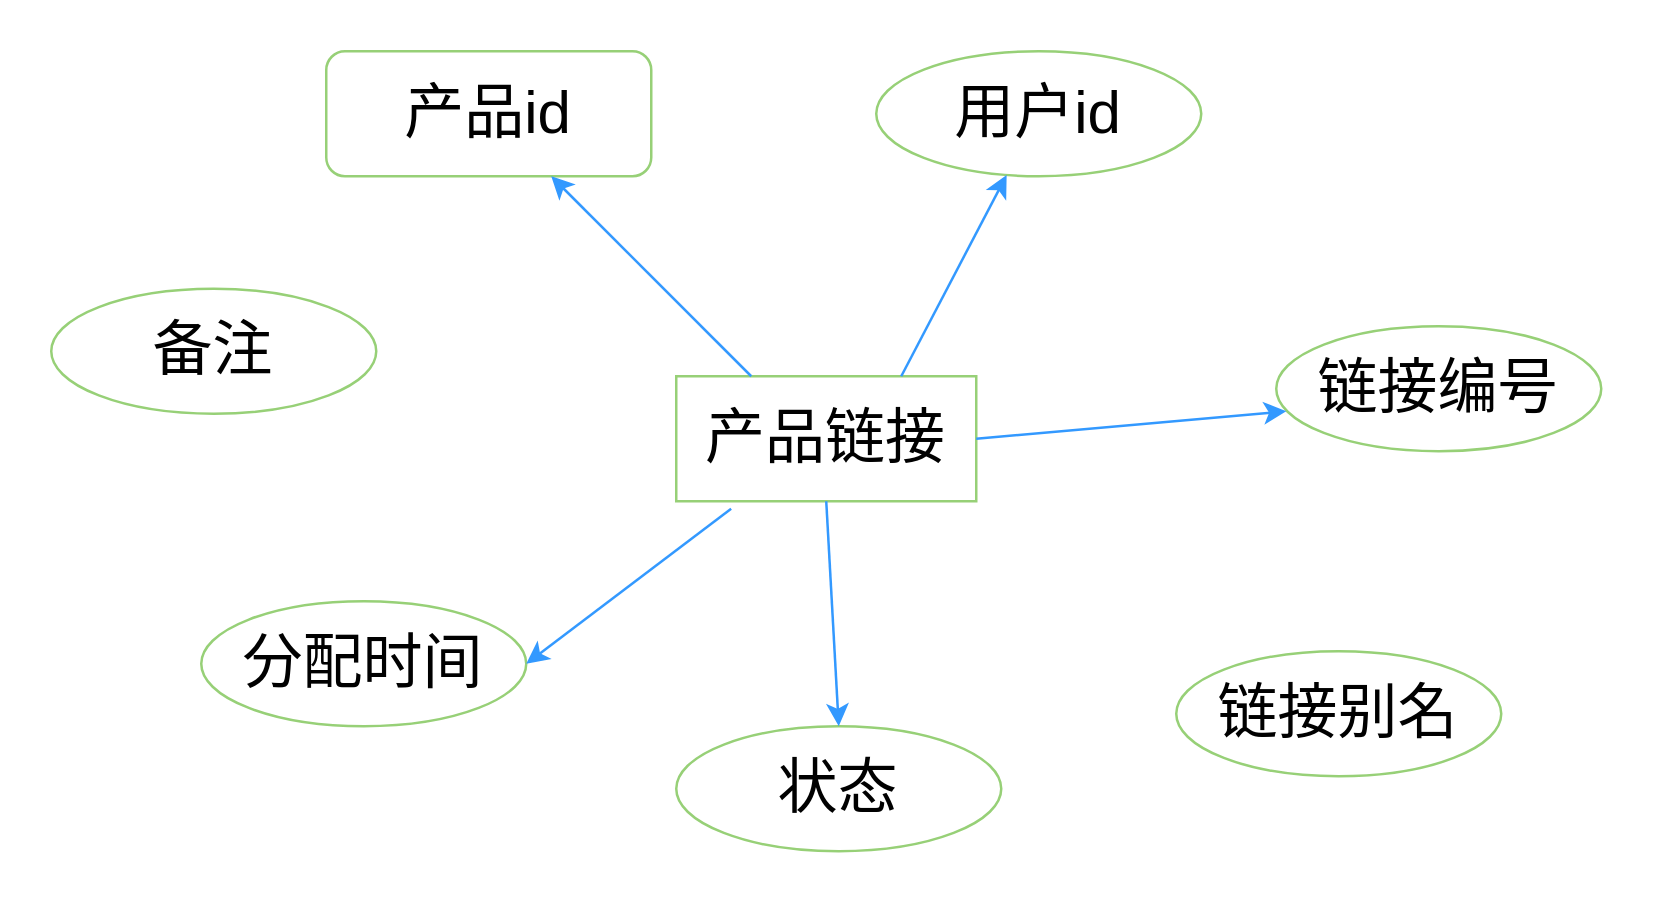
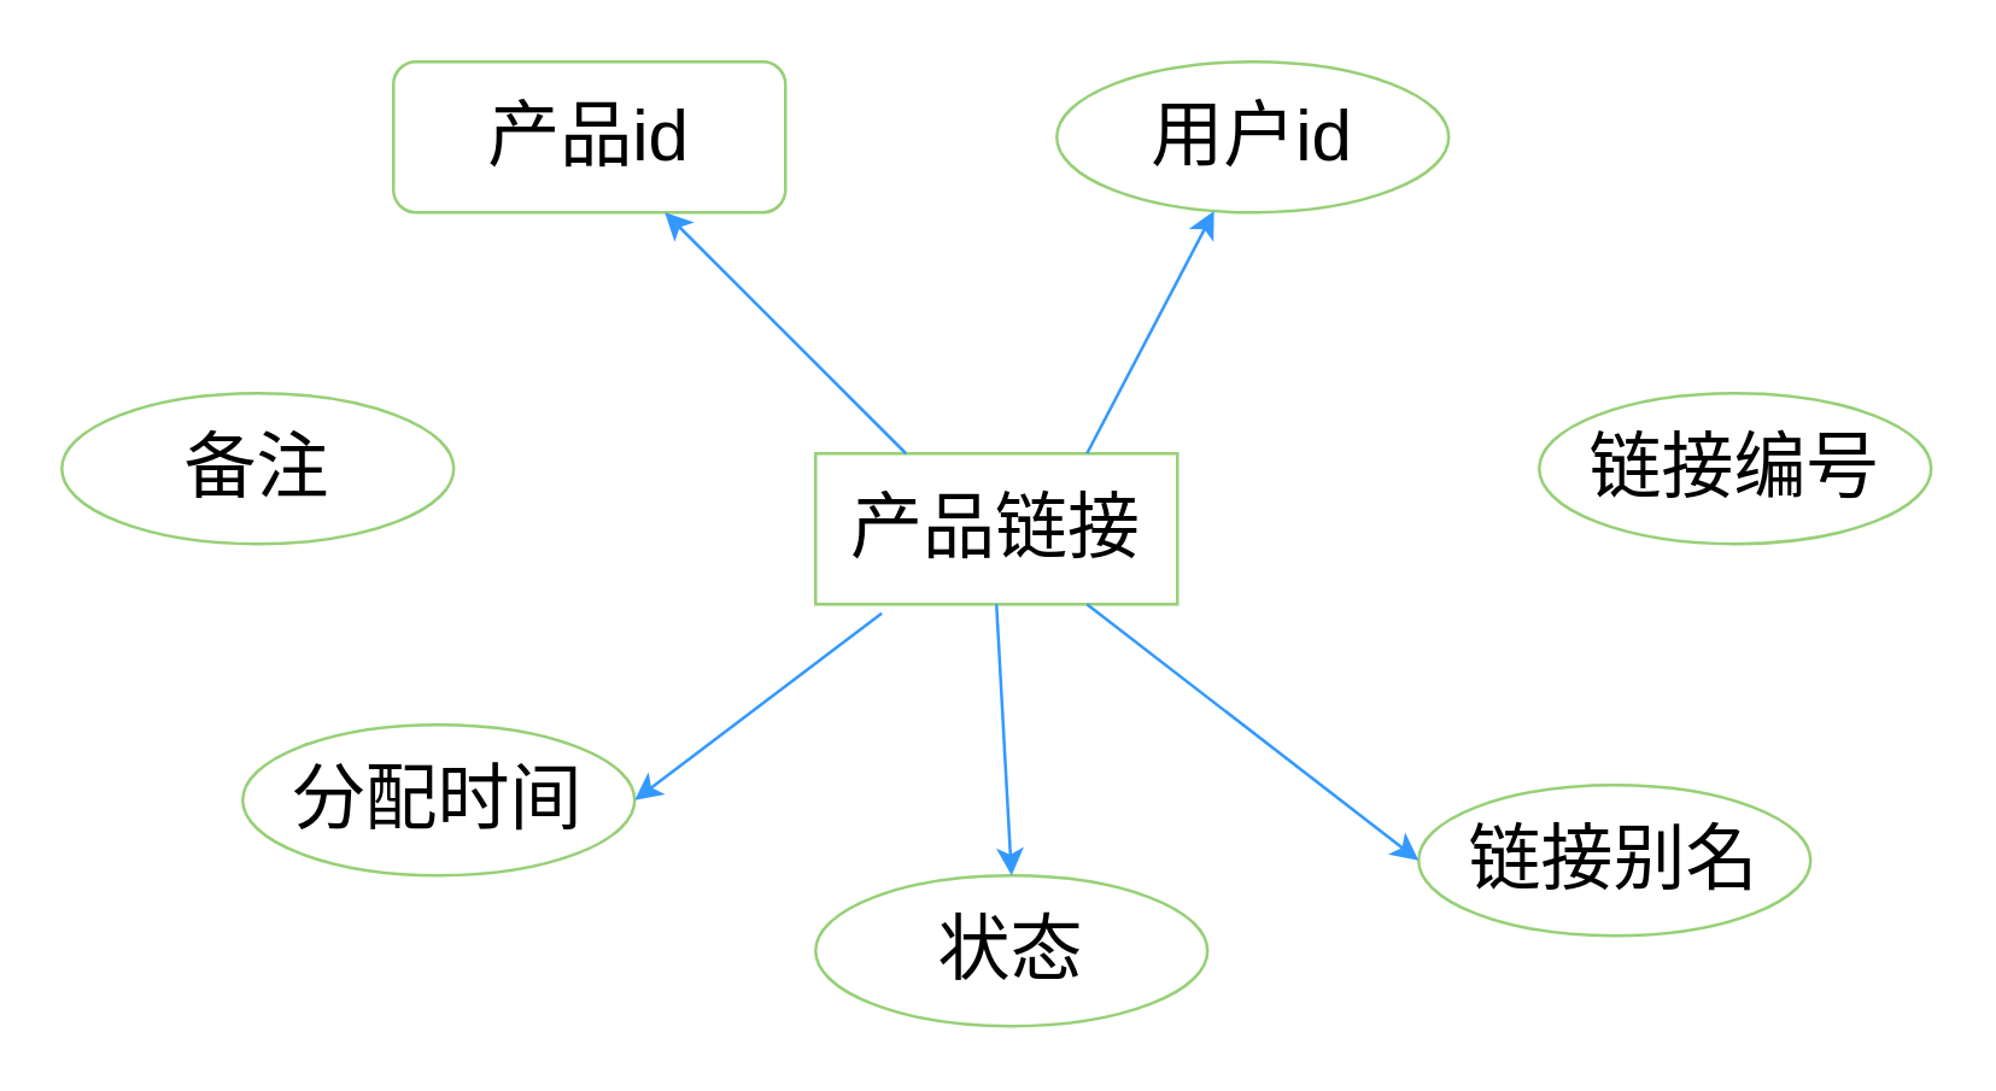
  <mxCell id="0" />
  <mxCell id="1" parent="0" />
  <mxCell id="2" value="&lt;span style=&quot;font-size: 24px;&quot;&gt;产品链接&lt;/span&gt;" style="rounded=0;whiteSpace=wrap;html=1;strokeColor=#97D077;" vertex="1" parent="1"><mxGeometry x="270" y="150" width="120" height="50" as="geometry" /></mxCell>
- <mxCell id="3" value="&lt;span style=&quot;font-size: 24px;&quot;&gt;备注&lt;/span&gt;" style="ellipse;whiteSpace=wrap;html=1;strokeColor=#97D077;" vertex="1" parent="1"><mxGeometry x="20" y="115" width="130" height="50" as="geometry" /></mxCell>
+ <mxCell id="3" value="&lt;span style=&quot;font-size: 24px;&quot;&gt;备注&lt;/span&gt;" style="ellipse;whiteSpace=wrap;html=1;strokeColor=#97D077;" vertex="1" parent="1"><mxGeometry x="20" y="130" width="130" height="50" as="geometry" /></mxCell>
  <mxCell id="4" value="&lt;span style=&quot;font-size: 24px;&quot;&gt;分配时间&lt;/span&gt;" style="ellipse;whiteSpace=wrap;html=1;strokeColor=#97D077;" vertex="1" parent="1"><mxGeometry x="80" y="240" width="130" height="50" as="geometry" /></mxCell>
  <mxCell id="5" value="&lt;span style=&quot;font-size: 24px;&quot;&gt;产品id&lt;/span&gt;" style="whiteSpace=wrap;html=1;strokeColor=#97D077;rounded=1;" vertex="1" parent="1"><mxGeometry x="130" y="20" width="130" height="50" as="geometry" /></mxCell>
  <mxCell id="6" value="&lt;span style=&quot;font-size: 24px;&quot;&gt;用户id&lt;/span&gt;" style="ellipse;whiteSpace=wrap;html=1;strokeColor=#97D077;" vertex="1" parent="1"><mxGeometry x="350" y="20" width="130" height="50" as="geometry" /></mxCell>
  <mxCell id="7" value="&lt;span style=&quot;font-size: 24px;&quot;&gt;链接编号&lt;/span&gt;" style="ellipse;whiteSpace=wrap;html=1;strokeColor=#97D077;" vertex="1" parent="1"><mxGeometry x="510" y="130" width="130" height="50" as="geometry" /></mxCell>
  <mxCell id="8" value="&lt;span style=&quot;font-size: 24px;&quot;&gt;链接别名&lt;/span&gt;" style="ellipse;whiteSpace=wrap;html=1;strokeColor=#97D077;" vertex="1" parent="1"><mxGeometry x="470" y="260" width="130" height="50" as="geometry" /></mxCell>
  <mxCell id="9" value="&lt;span style=&quot;font-size: 24px;&quot;&gt;状态&lt;/span&gt;" style="ellipse;whiteSpace=wrap;html=1;strokeColor=#97D077;" vertex="1" parent="1"><mxGeometry x="270" y="290" width="130" height="50" as="geometry" /></mxCell>
  <mxCell id="10" style="edgeStyle=orthogonalEdgeStyle;rounded=0;orthogonalLoop=1;jettySize=auto;html=1;exitX=0.5;exitY=1;exitDx=0;exitDy=0;" edge="1" parent="1" source="8" target="8"><mxGeometry relative="1" as="geometry" /></mxCell>
  <mxCell id="11" value="" style="endArrow=classic;html=1;rounded=0;strokeColor=#3399FF;entryX=0.5;entryY=0;entryDx=0;entryDy=0;exitX=0.5;exitY=1;exitDx=0;exitDy=0;" edge="1" parent="1" source="2" target="9"><mxGeometry width="50" height="50" relative="1" as="geometry"><mxPoint x="310" y="220" as="sourcePoint" /><mxPoint x="360" y="170" as="targetPoint" /></mxGeometry></mxCell>
  <mxCell id="12" value="" style="endArrow=classic;html=1;rounded=0;strokeColor=#3399FF;exitX=0.75;exitY=0;exitDx=0;exitDy=0;" edge="1" parent="1" source="2" target="6"><mxGeometry width="50" height="50" relative="1" as="geometry"><mxPoint x="340" y="210" as="sourcePoint" /><mxPoint x="345" y="300" as="targetPoint" /></mxGeometry></mxCell>
- <mxCell id="13" value="" style="endArrow=classic;html=1;rounded=0;strokeColor=#3399FF;entryX=0.031;entryY=0.68;entryDx=0;entryDy=0;exitX=1;exitY=0.5;exitDx=0;exitDy=0;entryPerimeter=0;" edge="1" parent="1" source="2" target="7"><mxGeometry width="50" height="50" relative="1" as="geometry"><mxPoint x="350" y="220" as="sourcePoint" /><mxPoint x="355" y="310" as="targetPoint" /></mxGeometry></mxCell>
+ <mxCell id="14" value="" style="endArrow=classic;html=1;rounded=0;strokeColor=#3399FF;entryX=0;entryY=0.5;entryDx=0;entryDy=0;exitX=0.75;exitY=1;exitDx=0;exitDy=0;" edge="1" parent="1" source="2" target="8"><mxGeometry width="50" height="50" relative="1" as="geometry"><mxPoint x="360" y="230" as="sourcePoint" /><mxPoint x="365" y="320" as="targetPoint" /></mxGeometry></mxCell>
  <mxCell id="15" value="" style="endArrow=classic;html=1;rounded=0;strokeColor=#3399FF;exitX=0.25;exitY=0;exitDx=0;exitDy=0;" edge="1" parent="1" source="2" target="5"><mxGeometry width="50" height="50" relative="1" as="geometry"><mxPoint x="370" y="240" as="sourcePoint" /><mxPoint x="375" y="330" as="targetPoint" /></mxGeometry></mxCell>
  <mxCell id="16" value="" style="endArrow=classic;html=1;rounded=0;strokeColor=#3399FF;entryX=1;entryY=0.5;entryDx=0;entryDy=0;exitX=0.183;exitY=1.06;exitDx=0;exitDy=0;exitPerimeter=0;" edge="1" parent="1" source="2" target="4"><mxGeometry width="50" height="50" relative="1" as="geometry"><mxPoint x="390" y="260" as="sourcePoint" /><mxPoint x="395" y="350" as="targetPoint" /></mxGeometry></mxCell>
